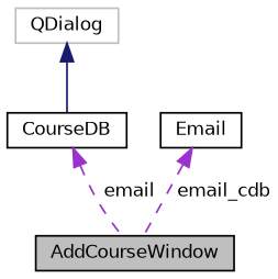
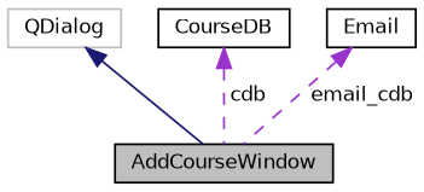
  digraph {
    fontname="DejaVu Sans"
    node [color=black fillcolor=white fontname="DejaVu Sans" fontsize=10 shape=record style=filled]
    edge [color=darkorchid3 dir=back fontname="DejaVu Sans" fontsize=10 labelfontname=Helvetica labelfontsize=10 style=dashed]
    n1 [fillcolor=grey75 fontcolor=black height=0.2 label=AddCourseWindow width=0.4]
    n2 [color=grey75 height=0.2 label=QDialog width=0.4]
    n3 [height=0.2 label=CourseDB width=0.4]
    n4 [height=0.2 label=Email width=0.4]
-   n2 -> n3 [color=midnightblue style=solid]
-   n3 -> n1 [label=" email"]
+   n2 -> n1 [color=midnightblue style=solid]
+   n3 -> n1 [label=" cdb"]
    n4 -> n1 [label=" email_cdb"]
  }
